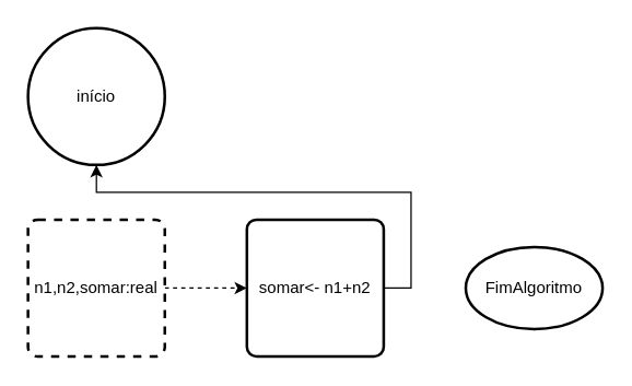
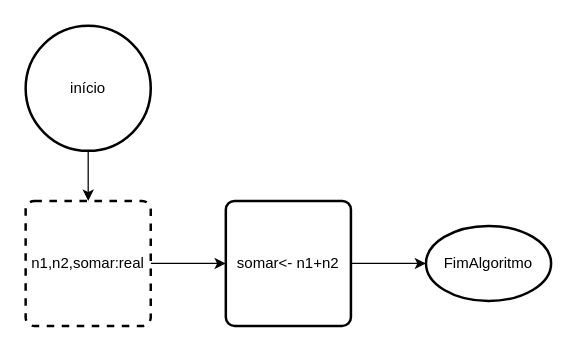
  <mxCell id="0" />
  <mxCell id="1" parent="0" />
+ <mxCell id="2" style="edgeStyle=orthogonalEdgeStyle;rounded=0;orthogonalLoop=1;jettySize=auto;html=1;exitX=0.5;exitY=1;exitDx=0;exitDy=0;exitPerimeter=0;entryX=0.5;entryY=0;entryDx=0;entryDy=0;" edge="1" parent="1" source="3" target="5"><mxGeometry relative="1" as="geometry" /></mxCell>
  <mxCell id="3" value="início" style="strokeWidth=2;html=1;shape=mxgraph.flowchart.start_2;whiteSpace=wrap;" vertex="1" parent="1"><mxGeometry x="20" y="20" width="100" height="100" as="geometry" /></mxCell>
- <mxCell id="4" style="edgeStyle=orthogonalEdgeStyle;rounded=0;orthogonalLoop=1;jettySize=auto;html=1;exitX=1;exitY=0.5;exitDx=0;exitDy=0;dashed=1;" edge="1" parent="1" source="5" target="7"><mxGeometry relative="1" as="geometry" /></mxCell>
+ <mxCell id="4" style="edgeStyle=orthogonalEdgeStyle;rounded=0;orthogonalLoop=1;jettySize=auto;html=1;exitX=1;exitY=0.5;exitDx=0;exitDy=0;" edge="1" parent="1" source="5" target="7"><mxGeometry relative="1" as="geometry" /></mxCell>
  <mxCell id="5" value="n1,n2,somar:real" style="rounded=1;whiteSpace=wrap;html=1;absoluteArcSize=1;arcSize=14;strokeWidth=2;dashed=1;" vertex="1" parent="1"><mxGeometry x="20" y="160" width="100" height="100" as="geometry" /></mxCell>
- <mxCell id="6" style="edgeStyle=orthogonalEdgeStyle;rounded=0;orthogonalLoop=1;jettySize=auto;html=1;exitX=1;exitY=0.5;exitDx=0;exitDy=0;" edge="1" parent="1" source="7" target="3"><mxGeometry relative="1" as="geometry" /></mxCell>
+ <mxCell id="6" style="edgeStyle=orthogonalEdgeStyle;rounded=0;orthogonalLoop=1;jettySize=auto;html=1;exitX=1;exitY=0.5;exitDx=0;exitDy=0;" edge="1" parent="1" source="7" target="8"><mxGeometry relative="1" as="geometry" /></mxCell>
  <mxCell id="7" value="somar&lt;- n1+n2" style="rounded=1;whiteSpace=wrap;html=1;absoluteArcSize=1;arcSize=14;strokeWidth=2;" vertex="1" parent="1"><mxGeometry x="180" y="160" width="100" height="100" as="geometry" /></mxCell>
  <mxCell id="8" value="FimAlgoritmo" style="strokeWidth=2;html=1;shape=mxgraph.flowchart.start_1;whiteSpace=wrap;" vertex="1" parent="1"><mxGeometry x="340" y="180" width="100" height="60" as="geometry" /></mxCell>
